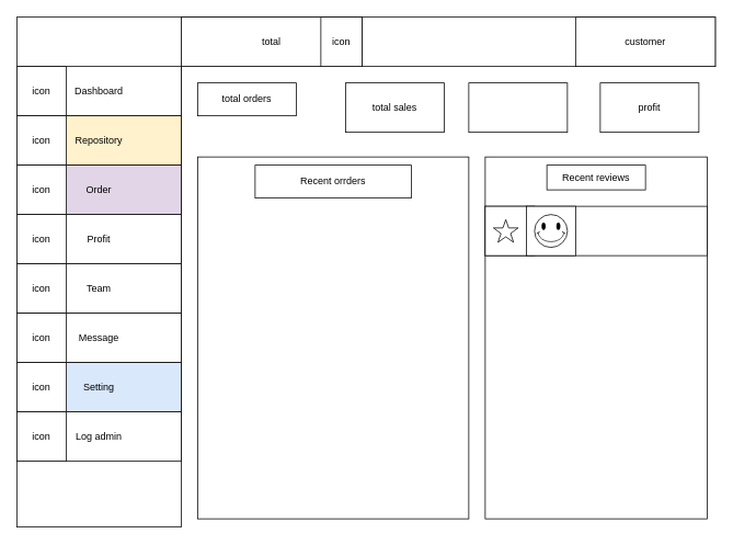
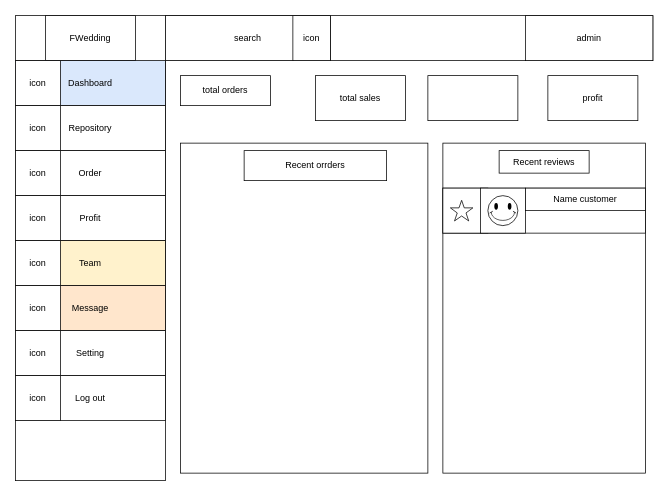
  <mxCell id="0" />
  <mxCell id="1" parent="0" />
  <mxCell id="2" value="" style="rounded=0;whiteSpace=wrap;html=1;" parent="1" vertex="1"><mxGeometry x="220" width="650" height="60" as="geometry" y="20" /></mxCell>
  <mxCell id="3" value="" style="rounded=0;whiteSpace=wrap;html=1;" parent="1" vertex="1"><mxGeometry width="200" height="620" as="geometry" x="20" y="20" /></mxCell>
- <mxCell id="4" value="total" style="rounded=0;whiteSpace=wrap;html=1;" parent="1" vertex="1"><mxGeometry x="220" width="220" height="60" as="geometry" y="20" /></mxCell>
- <mxCell id="5" value="customer" style="rounded=0;whiteSpace=wrap;html=1;" parent="1" vertex="1"><mxGeometry x="700" width="170" height="60" as="geometry" y="20" /></mxCell>
+ <mxCell id="4" value="search" style="rounded=0;whiteSpace=wrap;html=1;" parent="1" vertex="1"><mxGeometry x="220" width="220" height="60" as="geometry" y="20" /></mxCell>
+ <mxCell id="5" value="admin" style="rounded=0;whiteSpace=wrap;html=1;" parent="1" vertex="1"><mxGeometry x="700" width="170" height="60" as="geometry" y="20" /></mxCell>
  <mxCell id="6" value="total orders" style="rounded=0;whiteSpace=wrap;html=1;" parent="1" vertex="1"><mxGeometry x="240" y="100" width="120" height="40" as="geometry" /></mxCell>
  <mxCell id="7" value="profit" style="rounded=0;whiteSpace=wrap;html=1;" parent="1" vertex="1"><mxGeometry x="730" y="100" width="120" height="60" as="geometry" /></mxCell>
  <mxCell id="8" value="" style="rounded=0;whiteSpace=wrap;html=1;" parent="1" vertex="1"><mxGeometry x="570" y="100" width="120" height="60" as="geometry" /></mxCell>
  <mxCell id="9" value="total sales" style="rounded=0;whiteSpace=wrap;html=1;" parent="1" vertex="1"><mxGeometry x="420" y="100" width="120" height="60" as="geometry" /></mxCell>
  <mxCell id="10" value="" style="rounded=0;whiteSpace=wrap;html=1;" parent="1" vertex="1"><mxGeometry x="240" y="190" width="330" height="440" as="geometry" /></mxCell>
- <mxCell id="11" value="Recent orrders" style="rounded=0;whiteSpace=wrap;html=1;" parent="1" vertex="1"><mxGeometry x="310" y="200" width="190" height="40" as="geometry" /></mxCell>
+ <mxCell id="11" value="Recent orrders" style="rounded=0;whiteSpace=wrap;html=1;" parent="1" vertex="1"><mxGeometry x="325" y="200" width="190" height="40" as="geometry" /></mxCell>
  <mxCell id="12" value="" style="rounded=0;whiteSpace=wrap;html=1;" parent="1" vertex="1"><mxGeometry x="590" y="190" width="270" height="440" as="geometry" /></mxCell>
  <mxCell id="13" value="Recent reviews" style="rounded=0;whiteSpace=wrap;html=1;" parent="1" vertex="1"><mxGeometry x="665" y="200" width="120" height="30" as="geometry" /></mxCell>
  <mxCell id="14" value="" style="rounded=0;whiteSpace=wrap;html=1;" parent="1" vertex="1"><mxGeometry x="590" y="250" width="270" height="60" as="geometry" /></mxCell>
  <mxCell id="15" value="" style="rounded=0;whiteSpace=wrap;html=1;" parent="1" vertex="1"><mxGeometry x="590" y="250" width="60" height="60" as="geometry" /></mxCell>
  <mxCell id="16" value="" style="rounded=0;whiteSpace=wrap;html=1;" parent="1" vertex="1"><mxGeometry x="640" y="250" width="60" height="60" as="geometry" /></mxCell>
+ <mxCell id="17" value="Name customer" style="rounded=0;whiteSpace=wrap;html=1;" parent="1" vertex="1"><mxGeometry x="700" y="250" width="160" height="30" as="geometry" /></mxCell>
  <mxCell id="18" value="" style="verticalLabelPosition=bottom;verticalAlign=top;html=1;shape=mxgraph.basic.star" parent="1" vertex="1"><mxGeometry x="600" y="266.25" width="30" height="27.5" as="geometry" /></mxCell>
  <mxCell id="19" value="" style="verticalLabelPosition=bottom;verticalAlign=top;html=1;shape=mxgraph.basic.smiley" parent="1" vertex="1"><mxGeometry x="650" y="260" width="40" height="40" as="geometry" /></mxCell>
- <mxCell id="21" value="Dashboard" style="rounded=0;whiteSpace=wrap;html=1;" parent="1" vertex="1"><mxGeometry y="80" width="200" height="60" as="geometry" x="20" /></mxCell>
- <mxCell id="22" value="Repository" style="rounded=0;whiteSpace=wrap;html=1;fillColor=#fff2cc;" parent="1" vertex="1"><mxGeometry y="140" width="200" height="60" as="geometry" x="20" /></mxCell>
- <mxCell id="23" value="Order" style="rounded=0;whiteSpace=wrap;html=1;fillColor=#e1d5e7;" parent="1" vertex="1"><mxGeometry y="200" width="200" height="60" as="geometry" x="20" /></mxCell>
+ <mxCell id="20" value="FWedding" style="rounded=0;whiteSpace=wrap;html=1;" parent="1" vertex="1"><mxGeometry x="60" width="120" height="60" as="geometry" y="20" /></mxCell>
+ <mxCell id="21" value="Dashboard" style="rounded=0;whiteSpace=wrap;html=1;fillColor=#dae8fc;" parent="1" vertex="1"><mxGeometry y="80" width="200" height="60" as="geometry" x="20" /></mxCell>
+ <mxCell id="22" value="Repository" style="rounded=0;whiteSpace=wrap;html=1;" parent="1" vertex="1"><mxGeometry y="140" width="200" height="60" as="geometry" x="20" /></mxCell>
+ <mxCell id="23" value="Order" style="rounded=0;whiteSpace=wrap;html=1;" parent="1" vertex="1"><mxGeometry y="200" width="200" height="60" as="geometry" x="20" /></mxCell>
  <mxCell id="24" value="Profit" style="rounded=0;whiteSpace=wrap;html=1;" parent="1" vertex="1"><mxGeometry y="260" width="200" height="60" as="geometry" x="20" /></mxCell>
- <mxCell id="25" value="Team" style="rounded=0;whiteSpace=wrap;html=1;" parent="1" vertex="1"><mxGeometry y="320" width="200" height="60" as="geometry" x="20" /></mxCell>
- <mxCell id="26" value="Message" style="rounded=0;whiteSpace=wrap;html=1;" parent="1" vertex="1"><mxGeometry y="380" width="200" height="60" as="geometry" x="20" /></mxCell>
- <mxCell id="27" value="Setting" style="rounded=0;whiteSpace=wrap;html=1;fillColor=#dae8fc;" parent="1" vertex="1"><mxGeometry y="440" width="200" height="60" as="geometry" x="20" /></mxCell>
- <mxCell id="28" value="Log admin" style="rounded=0;whiteSpace=wrap;html=1;" parent="1" vertex="1"><mxGeometry y="500" width="200" height="60" as="geometry" x="20" /></mxCell>
+ <mxCell id="25" value="Team" style="rounded=0;whiteSpace=wrap;html=1;fillColor=#fff2cc;" parent="1" vertex="1"><mxGeometry y="320" width="200" height="60" as="geometry" x="20" /></mxCell>
+ <mxCell id="26" value="Message" style="rounded=0;whiteSpace=wrap;html=1;fillColor=#ffe6cc;" parent="1" vertex="1"><mxGeometry y="380" width="200" height="60" as="geometry" x="20" /></mxCell>
+ <mxCell id="27" value="Setting" style="rounded=0;whiteSpace=wrap;html=1;" parent="1" vertex="1"><mxGeometry y="440" width="200" height="60" as="geometry" x="20" /></mxCell>
+ <mxCell id="28" value="Log out" style="rounded=0;whiteSpace=wrap;html=1;" parent="1" vertex="1"><mxGeometry y="500" width="200" height="60" as="geometry" x="20" /></mxCell>
  <mxCell id="29" value="icon" style="rounded=0;whiteSpace=wrap;html=1;" parent="1" vertex="1"><mxGeometry y="80" width="60" height="60" as="geometry" x="20" /></mxCell>
  <mxCell id="30" value="&lt;span&gt;icon&lt;/span&gt;" style="rounded=0;whiteSpace=wrap;html=1;" parent="1" vertex="1"><mxGeometry y="140" width="60" height="60" as="geometry" x="20" /></mxCell>
  <mxCell id="31" value="&lt;span&gt;icon&lt;/span&gt;" style="rounded=0;whiteSpace=wrap;html=1;" parent="1" vertex="1"><mxGeometry y="200" width="60" height="60" as="geometry" x="20" /></mxCell>
  <mxCell id="32" value="&lt;span&gt;icon&lt;/span&gt;" style="rounded=0;whiteSpace=wrap;html=1;" parent="1" vertex="1"><mxGeometry y="260" width="60" height="60" as="geometry" x="20" /></mxCell>
  <mxCell id="33" value="&lt;span&gt;icon&lt;/span&gt;" style="rounded=0;whiteSpace=wrap;html=1;" parent="1" vertex="1"><mxGeometry y="320" width="60" height="60" as="geometry" x="20" /></mxCell>
  <mxCell id="34" value="&lt;span&gt;icon&lt;/span&gt;" style="rounded=0;whiteSpace=wrap;html=1;" parent="1" vertex="1"><mxGeometry y="380" width="60" height="60" as="geometry" x="20" /></mxCell>
  <mxCell id="35" value="&lt;span&gt;icon&lt;/span&gt;" style="rounded=0;whiteSpace=wrap;html=1;" parent="1" vertex="1"><mxGeometry y="440" width="60" height="60" as="geometry" x="20" /></mxCell>
  <mxCell id="36" value="&lt;span&gt;icon&lt;/span&gt;" style="rounded=0;whiteSpace=wrap;html=1;" parent="1" vertex="1"><mxGeometry y="500" width="60" height="60" as="geometry" x="20" /></mxCell>
  <mxCell id="37" value="icon" style="rounded=0;whiteSpace=wrap;html=1;" parent="1" vertex="1"><mxGeometry x="390" width="50" height="60" as="geometry" y="20" /></mxCell>
